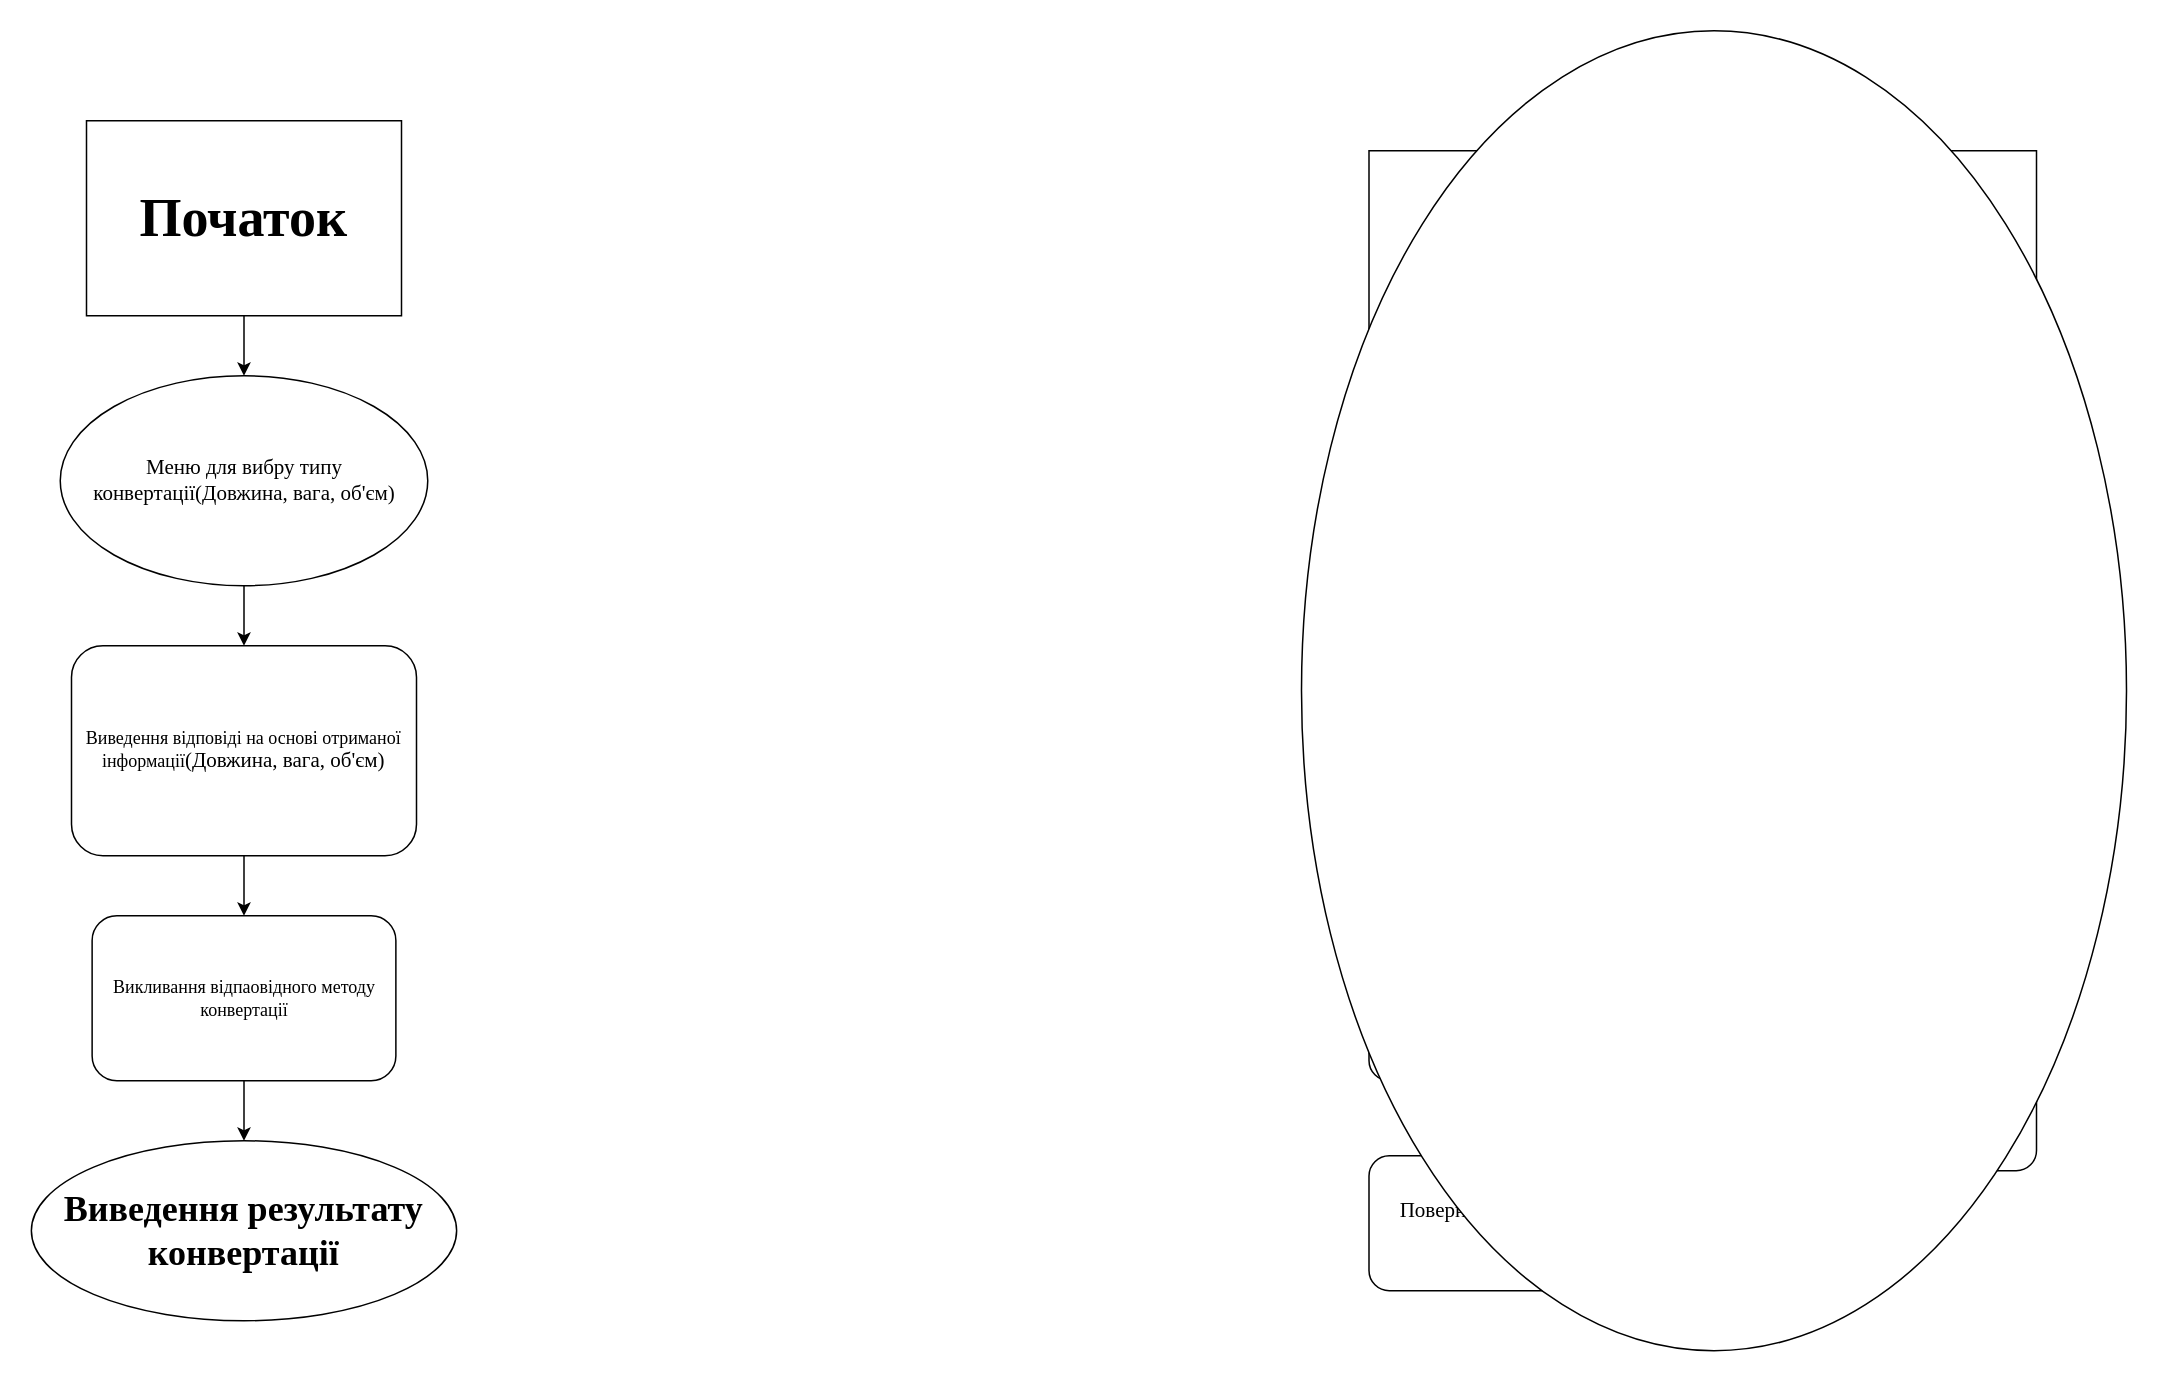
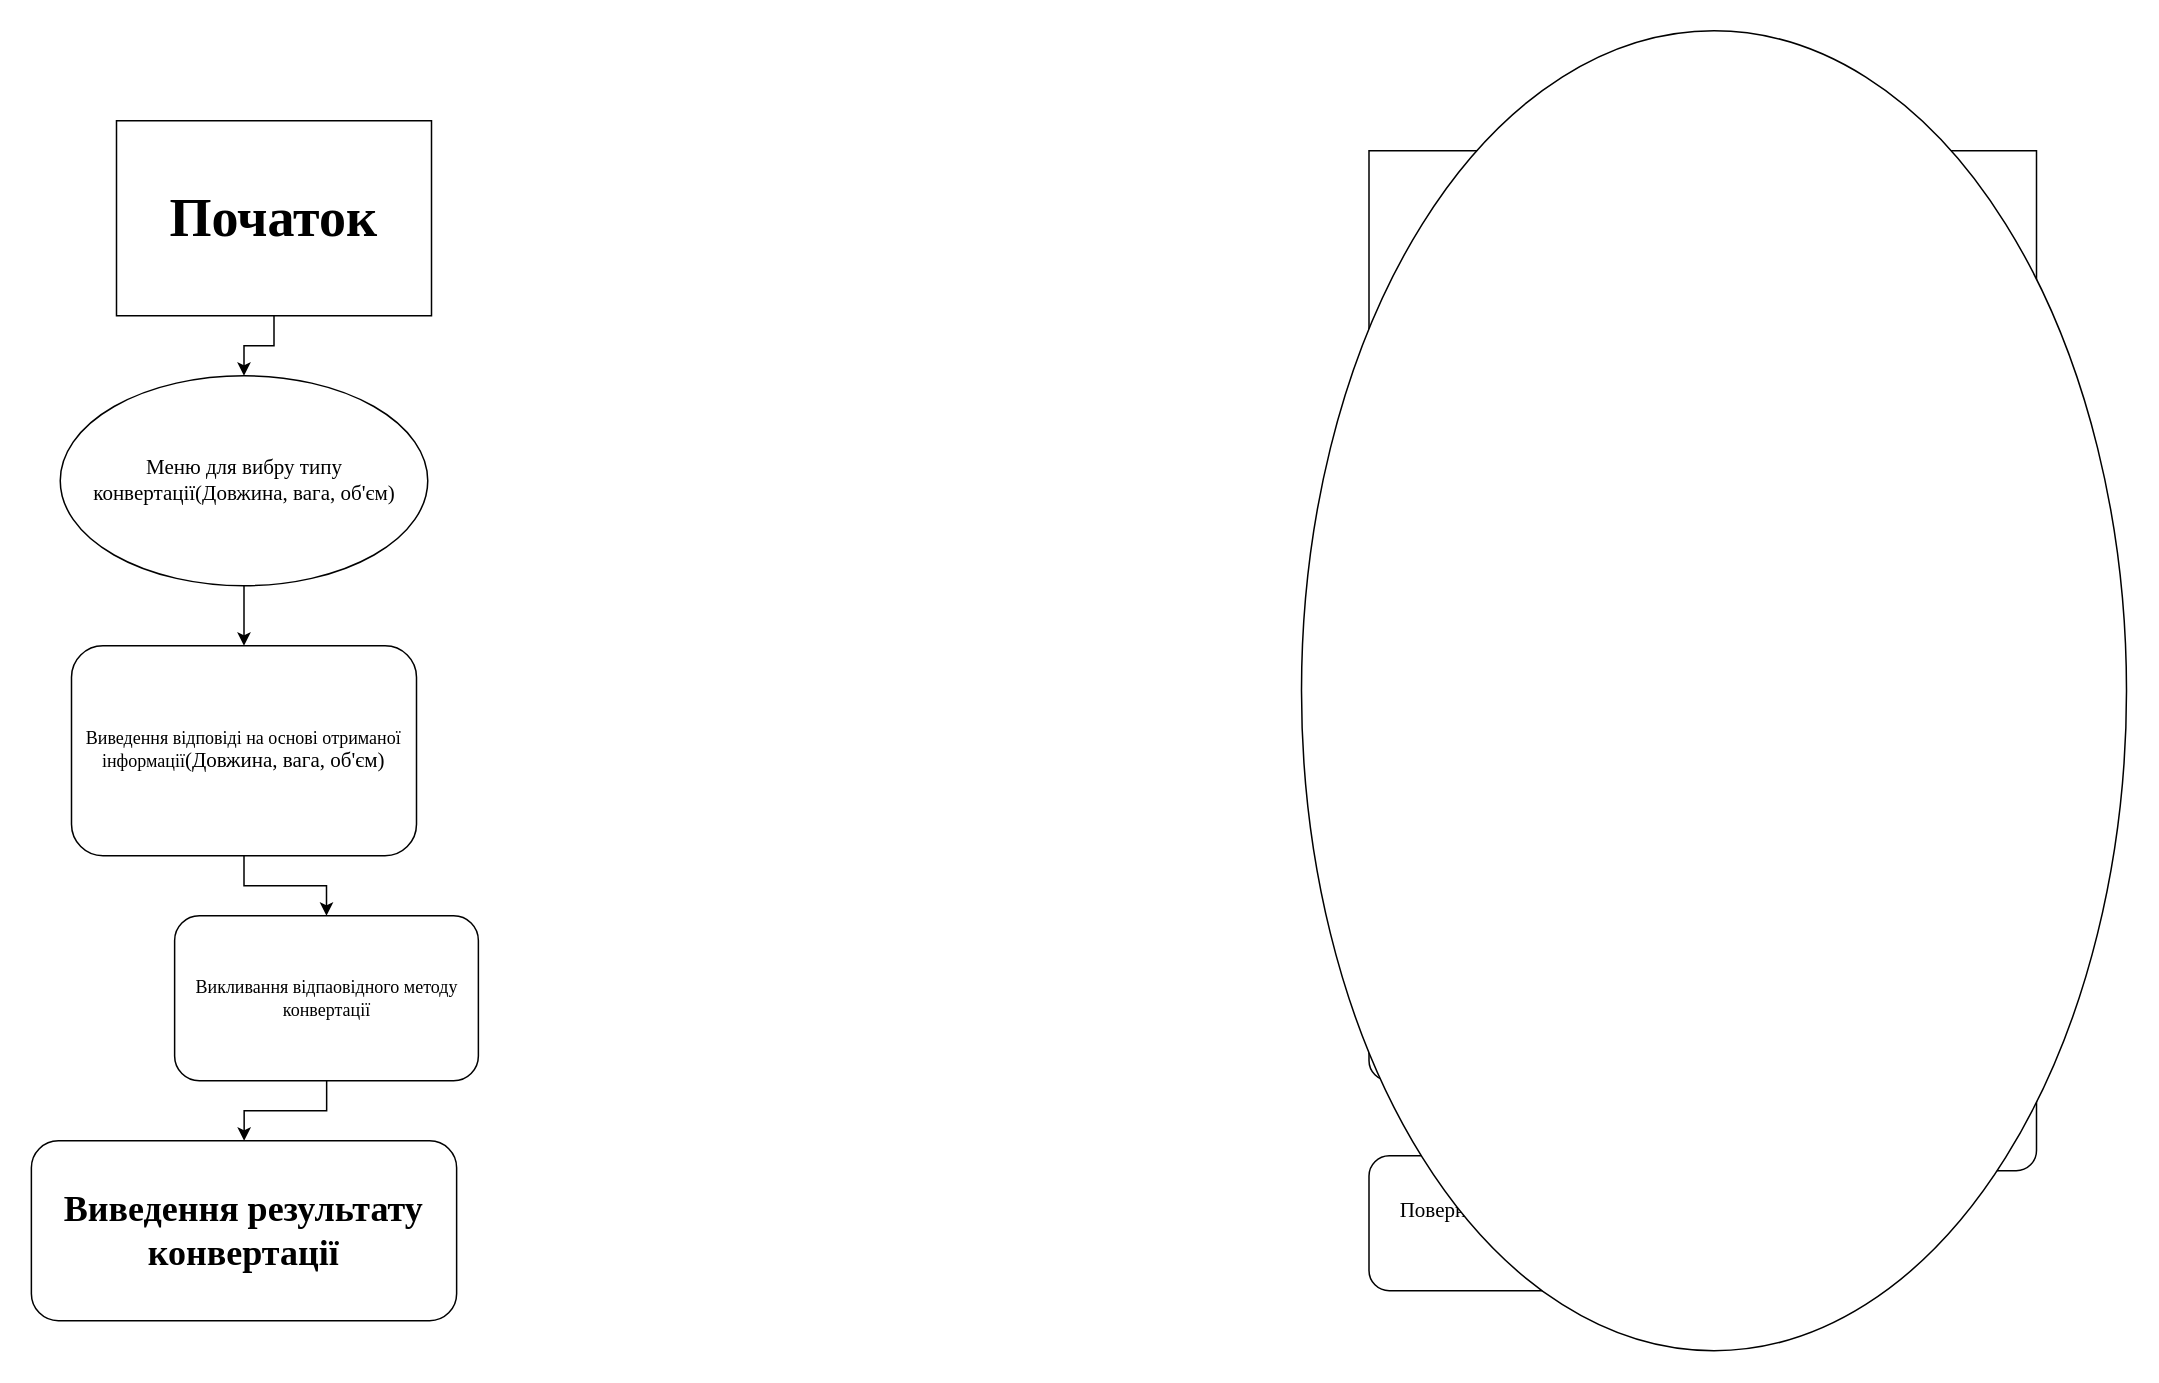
  <mxCell id="0" />
  <mxCell id="1" parent="0" />
  <mxCell id="2" style="edgeStyle=orthogonalEdgeStyle;rounded=0;orthogonalLoop=1;jettySize=auto;html=1;entryX=0.5;entryY=0;entryDx=0;entryDy=0;" edge="1" parent="1" source="3" target="5"><mxGeometry relative="1" as="geometry" /></mxCell>
  <mxCell id="3" value="&lt;font face=&quot;Times New Roman&quot; style=&quot;font-size: 36px;&quot;&gt;&lt;b&gt;Convert&lt;/b&gt;&lt;/font&gt;" style="rounded=0;whiteSpace=wrap;html=1;" vertex="1" parent="1"><mxGeometry x="912" y="100" width="210" height="130" as="geometry" /></mxCell>
  <mxCell id="4" style="edgeStyle=orthogonalEdgeStyle;rounded=0;orthogonalLoop=1;jettySize=auto;html=1;entryX=0.5;entryY=0;entryDx=0;entryDy=0;" edge="1" parent="1" source="5" target="7"><mxGeometry relative="1" as="geometry" /></mxCell>
  <mxCell id="5" value="&lt;font style=&quot;font-size: 14px;&quot; face=&quot;Times New Roman&quot;&gt;Метод конвертації(тип та вид вхідних одиниць)&lt;/font&gt;" style="ellipse;whiteSpace=wrap;html=1;" vertex="1" parent="1"><mxGeometry x="907" y="280" width="220" height="140" as="geometry" /></mxCell>
  <mxCell id="6" style="edgeStyle=orthogonalEdgeStyle;rounded=0;orthogonalLoop=1;jettySize=auto;html=1;entryX=0.5;entryY=0;entryDx=0;entryDy=0;" edge="1" parent="1" source="7" target="9"><mxGeometry relative="1" as="geometry" /></mxCell>
  <mxCell id="7" value="&lt;font style=&quot;font-size: 14px;&quot; face=&quot;Times New Roman&quot;&gt;Визначення правил конвертації для вхідних одиниць вимірювання&lt;/font&gt;" style="rounded=1;whiteSpace=wrap;html=1;" vertex="1" parent="1"><mxGeometry x="912" y="480" width="210" height="90" as="geometry" /></mxCell>
  <mxCell id="8" style="edgeStyle=orthogonalEdgeStyle;rounded=0;orthogonalLoop=1;jettySize=auto;html=1;" edge="1" parent="1" source="9" target="10"><mxGeometry relative="1" as="geometry" /></mxCell>
  <mxCell id="9" value="&lt;font style=&quot;font-size: 14px;&quot; face=&quot;Times New Roman&quot;&gt;Обчислення конвертованого значення&lt;/font&gt;" style="rounded=1;whiteSpace=wrap;html=1;" vertex="1" parent="1"><mxGeometry x="912" y="630" width="210" height="90" as="geometry" /></mxCell>
  <mxCell id="10" value="&lt;font style=&quot;font-size: 14px;&quot; face=&quot;Times New Roman&quot;&gt;Повернення конвертованого значення&lt;/font&gt;" style="rounded=1;whiteSpace=wrap;html=1;" vertex="1" parent="1"><mxGeometry x="912" y="770" width="210" height="90" as="geometry" /></mxCell>
  <mxCell id="11" style="edgeStyle=orthogonalEdgeStyle;rounded=0;orthogonalLoop=1;jettySize=auto;html=1;entryX=0.5;entryY=0;entryDx=0;entryDy=0;" edge="1" parent="1" source="12" target="14"><mxGeometry relative="1" as="geometry" /></mxCell>
  <mxCell id="12" value="&lt;font face=&quot;Times New Roman&quot;&gt;&lt;span style=&quot;font-size: 36px;&quot;&gt;&lt;b&gt;Main&lt;/b&gt;&lt;/span&gt;&lt;/font&gt;" style="rounded=0;whiteSpace=wrap;html=1;" vertex="1" parent="1"><mxGeometry x="1147" y="100" width="210" height="130" as="geometry" /></mxCell>
  <mxCell id="13" style="edgeStyle=orthogonalEdgeStyle;rounded=0;orthogonalLoop=1;jettySize=auto;html=1;entryX=0.5;entryY=0;entryDx=0;entryDy=0;" edge="1" parent="1" source="14" target="16"><mxGeometry relative="1" as="geometry" /></mxCell>
  <mxCell id="14" value="&lt;font face=&quot;Times New Roman&quot;&gt;&lt;span style=&quot;font-size: 14px;&quot;&gt;Виведення меню вибору&lt;/span&gt;&lt;/font&gt;" style="rounded=1;whiteSpace=wrap;html=1;" vertex="1" parent="1"><mxGeometry x="1147" y="270" width="210" height="90" as="geometry" /></mxCell>
  <mxCell id="15" style="edgeStyle=orthogonalEdgeStyle;rounded=0;orthogonalLoop=1;jettySize=auto;html=1;" edge="1" parent="1" source="16" target="18"><mxGeometry relative="1" as="geometry" /></mxCell>
  <mxCell id="16" value="&lt;font style=&quot;font-size: 14px;&quot; face=&quot;Times New Roman&quot;&gt;Вибір типу конвертації&lt;/font&gt;" style="rounded=1;whiteSpace=wrap;html=1;" vertex="1" parent="1"><mxGeometry x="1147" y="420" width="210" height="90" as="geometry" /></mxCell>
  <mxCell id="17" style="edgeStyle=orthogonalEdgeStyle;rounded=0;orthogonalLoop=1;jettySize=auto;html=1;" edge="1" parent="1" source="18" target="19"><mxGeometry relative="1" as="geometry" /></mxCell>
  <mxCell id="18" value="&lt;font style=&quot;font-size: 14px;&quot; face=&quot;Times New Roman&quot;&gt;Вивід значення та одиниць вимірювання&lt;/font&gt;" style="rounded=1;whiteSpace=wrap;html=1;" vertex="1" parent="1"><mxGeometry x="1147" y="560" width="210" height="90" as="geometry" /></mxCell>
  <mxCell id="19" value="&lt;font face=&quot;Times New Roman&quot;&gt;&lt;span style=&quot;font-size: 14px;&quot;&gt;Вибір одениць для конвертації&lt;/span&gt;&lt;/font&gt;" style="rounded=1;whiteSpace=wrap;html=1;" vertex="1" parent="1"><mxGeometry x="1147" y="690" width="210" height="90" as="geometry" /></mxCell>
  <mxCell id="20" style="edgeStyle=orthogonalEdgeStyle;rounded=0;orthogonalLoop=1;jettySize=auto;html=1;entryX=0.5;entryY=0;entryDx=0;entryDy=0;" edge="1" parent="1" source="21" target="23"><mxGeometry relative="1" as="geometry" /></mxCell>
- <mxCell id="21" value="&lt;font face=&quot;Times New Roman&quot;&gt;&lt;span style=&quot;font-size: 36px;&quot;&gt;&lt;b&gt;Початок&lt;/b&gt;&lt;/span&gt;&lt;/font&gt;" style="rounded=0;whiteSpace=wrap;html=1;" vertex="1" parent="1"><mxGeometry x="57" y="80" width="210" height="130" as="geometry" /></mxCell>
+ <mxCell id="21" value="&lt;font face=&quot;Times New Roman&quot;&gt;&lt;span style=&quot;font-size: 36px;&quot;&gt;&lt;b&gt;Початок&lt;/b&gt;&lt;/span&gt;&lt;/font&gt;" style="rounded=0;whiteSpace=wrap;html=1;" vertex="1" parent="1"><mxGeometry x="77" y="80" width="210" height="130" as="geometry" /></mxCell>
  <mxCell id="22" style="edgeStyle=orthogonalEdgeStyle;rounded=0;orthogonalLoop=1;jettySize=auto;html=1;entryX=0.5;entryY=0;entryDx=0;entryDy=0;" edge="1" parent="1" source="23" target="25"><mxGeometry relative="1" as="geometry" /></mxCell>
  <mxCell id="23" value="&lt;font style=&quot;font-size: 14px;&quot; face=&quot;Times New Roman&quot;&gt;Меню для вибру типу конвертації(Довжина, вага, об'єм&lt;/font&gt;&lt;font style=&quot;font-size: 14px;&quot; face=&quot;Times New Roman&quot;&gt;)&lt;/font&gt;" style="ellipse;whiteSpace=wrap;html=1;" vertex="1" parent="1"><mxGeometry x="39.5" y="250" width="245" height="140" as="geometry" /></mxCell>
  <mxCell id="24" style="edgeStyle=orthogonalEdgeStyle;rounded=0;orthogonalLoop=1;jettySize=auto;html=1;entryX=0.5;entryY=0;entryDx=0;entryDy=0;" edge="1" parent="1" source="25" target="27"><mxGeometry relative="1" as="geometry" /></mxCell>
  <mxCell id="25" value="&lt;font face=&quot;Times New Roman&quot;&gt;Виведення відповіді на основі отриманої інформації&lt;font style=&quot;font-size: 14px;&quot;&gt;(Довжина, вага, об'єм&lt;/font&gt;&lt;font style=&quot;font-size: 14px;&quot;&gt;)&lt;/font&gt;&lt;/font&gt;" style="rounded=1;whiteSpace=wrap;html=1;" vertex="1" parent="1"><mxGeometry x="47" y="430" width="230" height="140" as="geometry" /></mxCell>
  <mxCell id="26" style="edgeStyle=orthogonalEdgeStyle;rounded=0;orthogonalLoop=1;jettySize=auto;html=1;" edge="1" parent="1" source="27" target="28"><mxGeometry relative="1" as="geometry" /></mxCell>
- <mxCell id="27" value="&lt;font face=&quot;Times New Roman&quot;&gt;Викливання відпаовідного методу конвертації&lt;/font&gt;" style="rounded=1;whiteSpace=wrap;html=1;" vertex="1" parent="1"><mxGeometry x="60.75" y="610" width="202.5" height="110" as="geometry" /></mxCell>
- <mxCell id="28" value="&lt;font face=&quot;Times New Roman&quot; style=&quot;font-size: 24px;&quot;&gt;&lt;b&gt;Виведення результату конвертації&lt;/b&gt;&lt;/font&gt;" style="ellipse;whiteSpace=wrap;html=1;" vertex="1" parent="1"><mxGeometry x="20.25" y="760" width="283.5" height="120" as="geometry" /></mxCell>
+ <mxCell id="27" value="&lt;font face=&quot;Times New Roman&quot;&gt;Викливання відпаовідного методу конвертації&lt;/font&gt;" style="rounded=1;whiteSpace=wrap;html=1;" vertex="1" parent="1"><mxGeometry x="115.75" y="610" width="202.5" height="110" as="geometry" /></mxCell>
+ <mxCell id="28" value="&lt;font face=&quot;Times New Roman&quot; style=&quot;font-size: 24px;&quot;&gt;&lt;b&gt;Виведення результату конвертації&lt;/b&gt;&lt;/font&gt;" style="rounded=1;whiteSpace=wrap;html=1;" vertex="1" parent="1"><mxGeometry x="20.25" y="760" width="283.5" height="120" as="geometry" /></mxCell>
  <mxCell id="29" value="" style="ellipse;whiteSpace=wrap;html=1;" vertex="1" parent="1"><mxGeometry x="867" y="20" width="550" height="880" as="geometry" /></mxCell>
